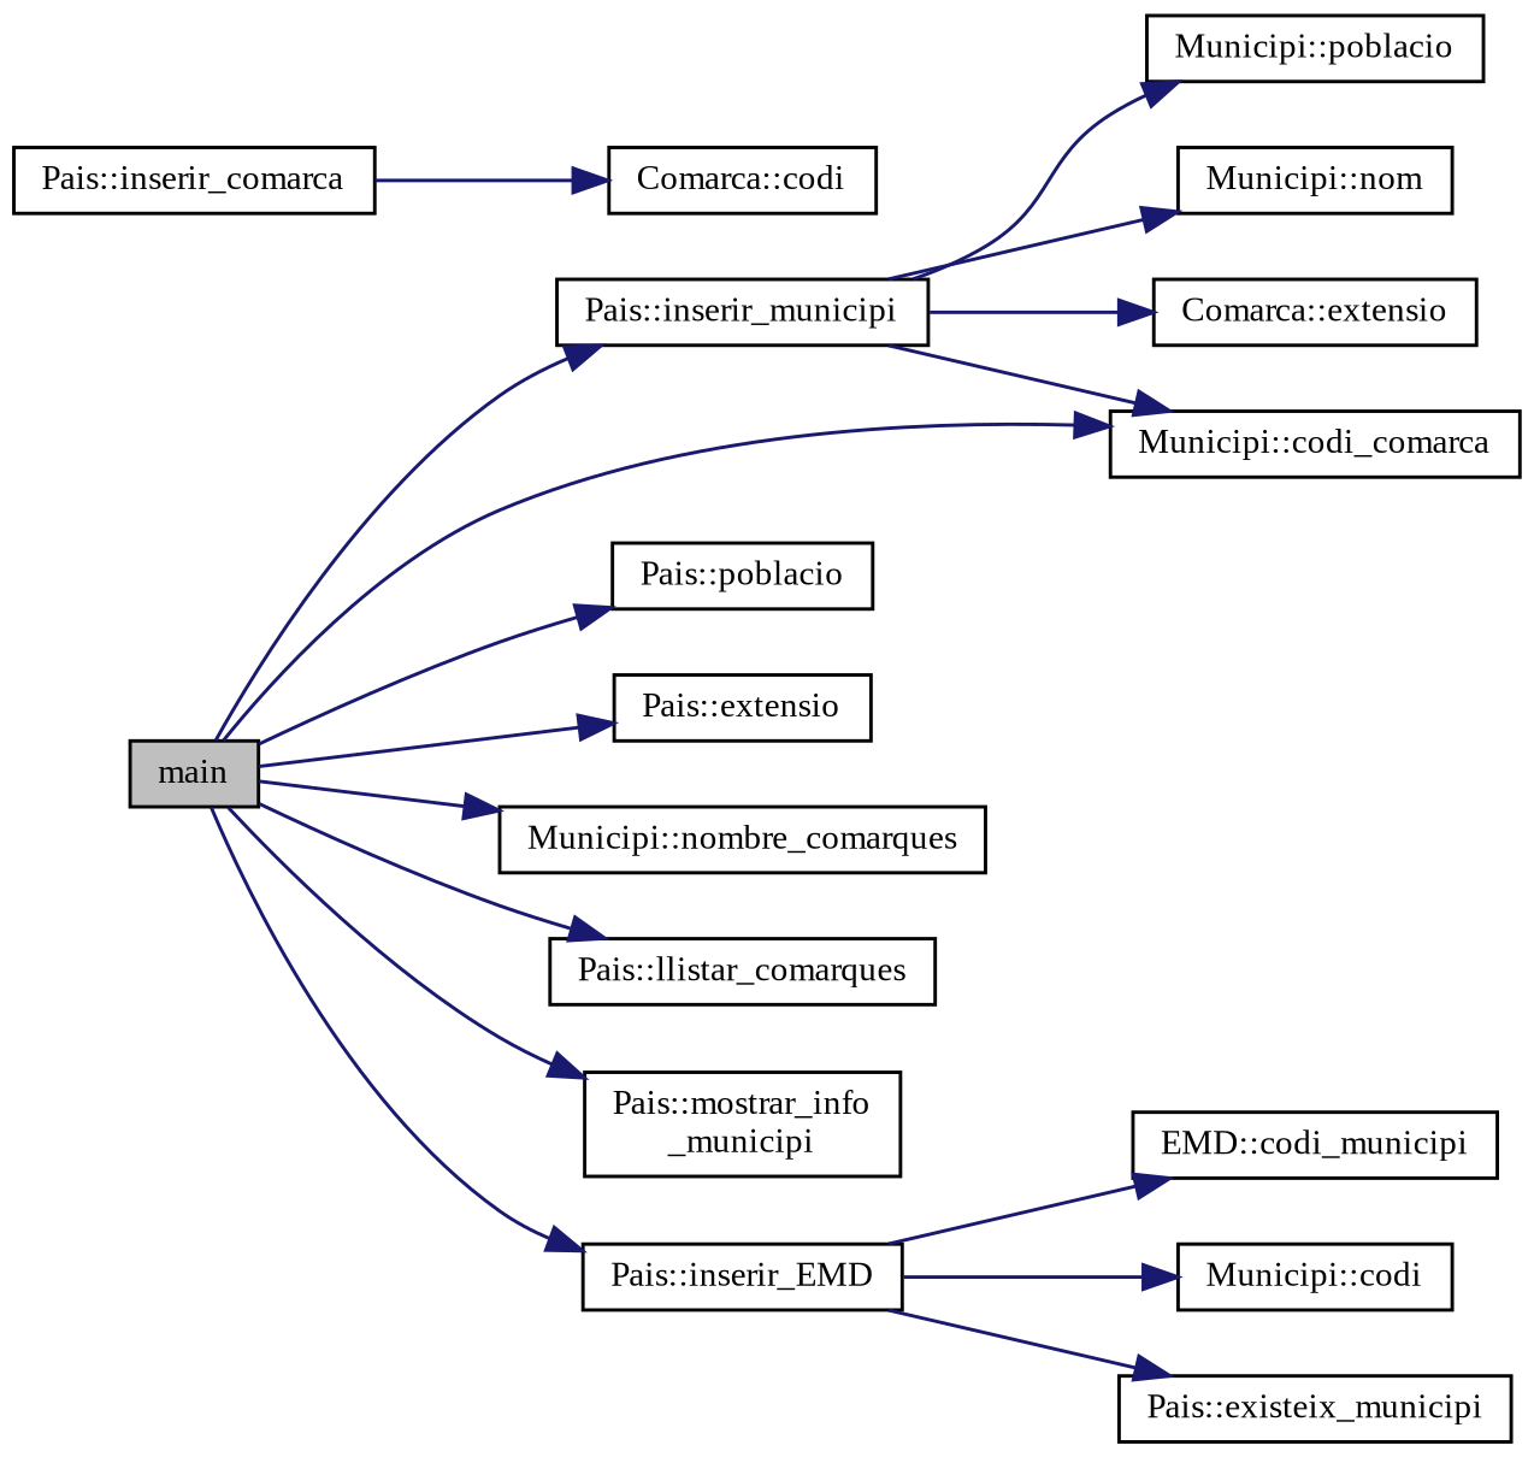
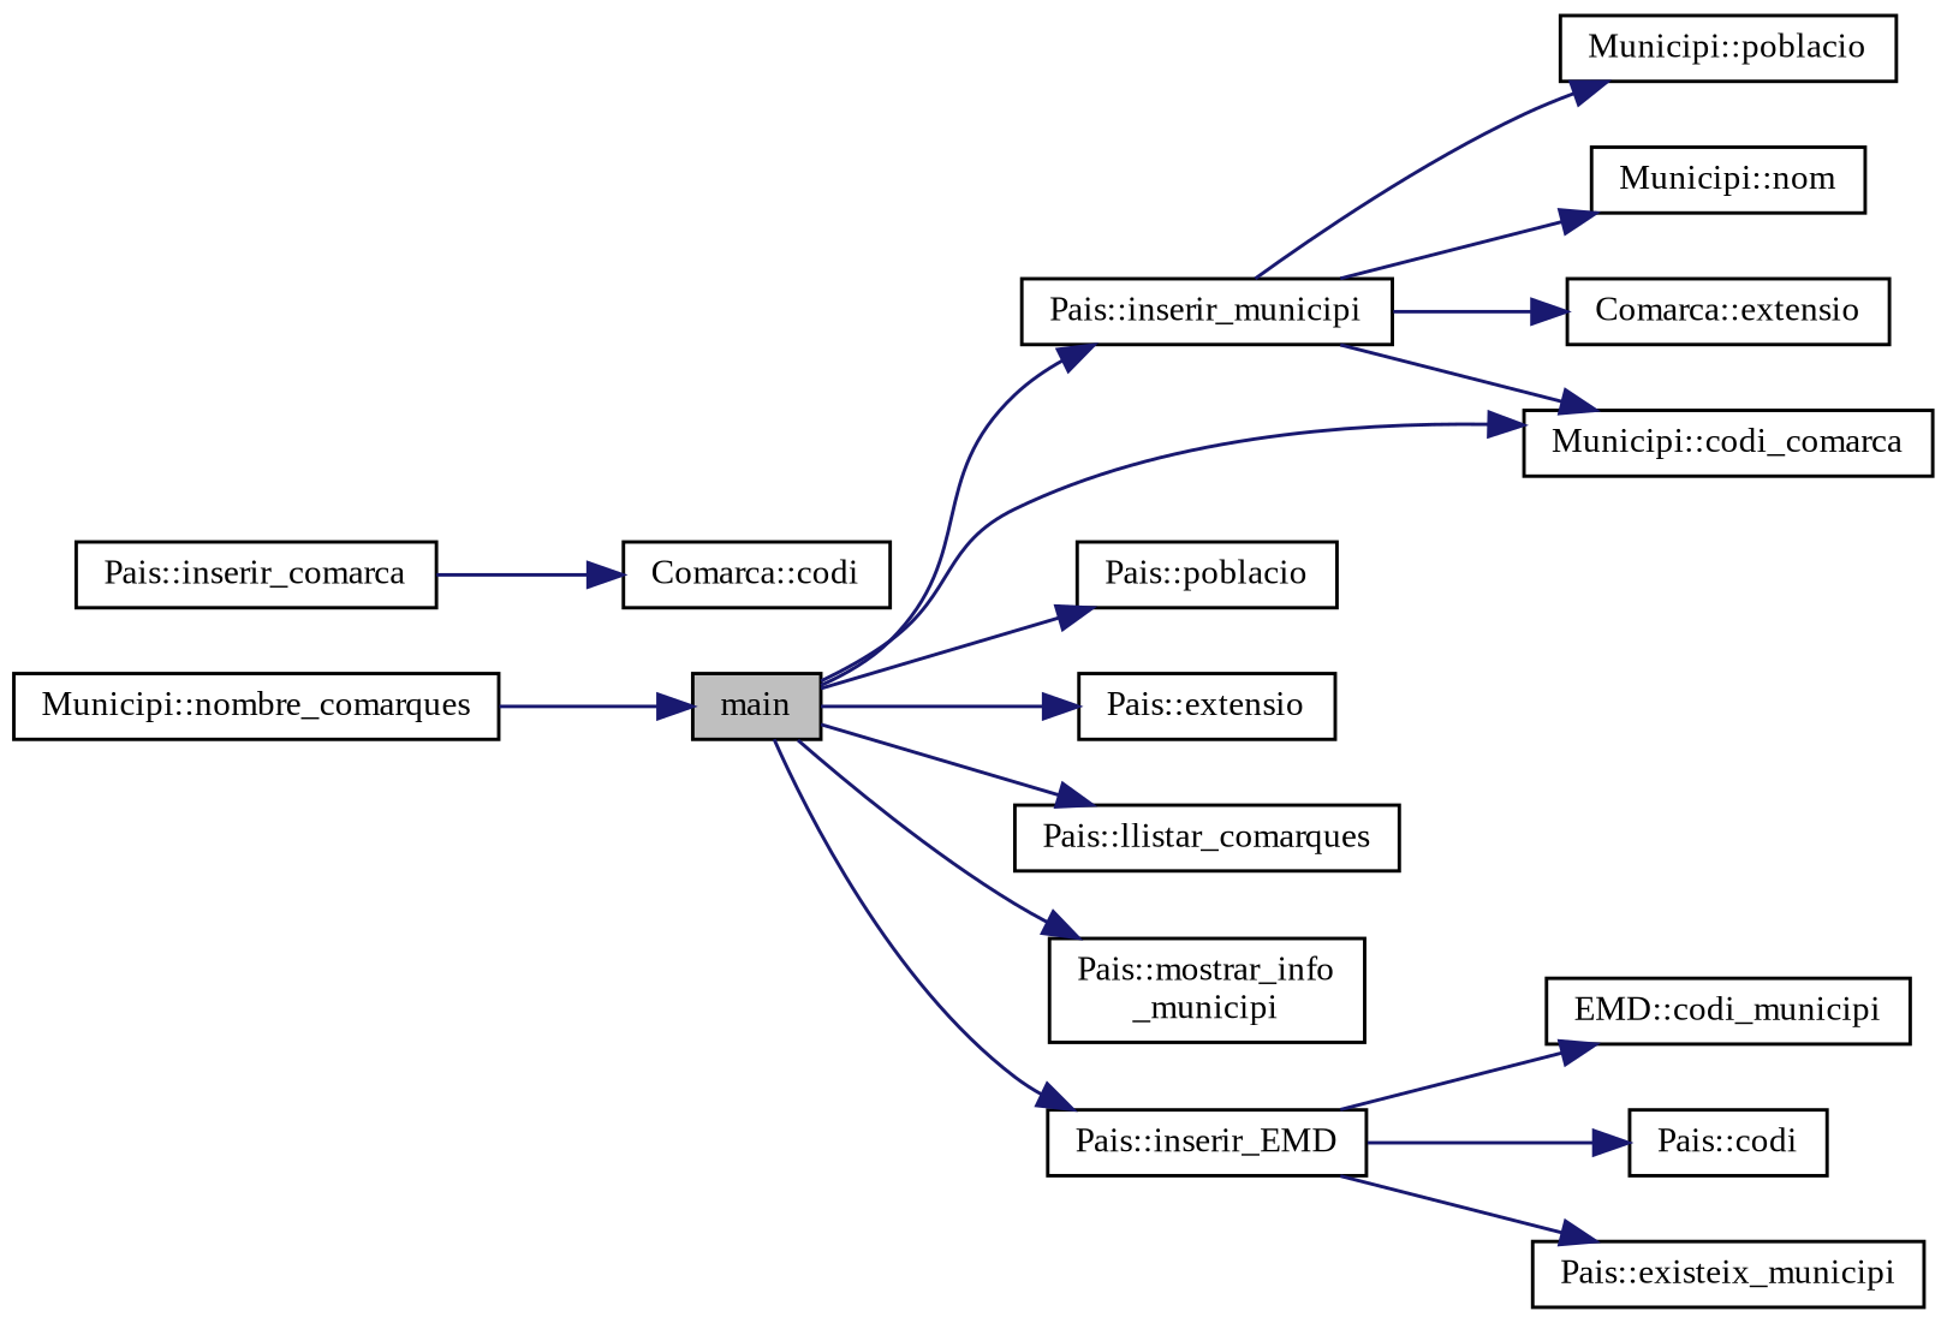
  digraph {
    fontname="Liberation Serif"
    rankdir=LR
    node [color=black fillcolor=white fontname="Liberation Serif" fontsize=10 shape=record style=filled]
    edge [color=midnightblue fontname="Liberation Serif" fontsize=10 labelfontname=Helvetica labelfontsize=10 style=solid]
    n1 [fillcolor=grey75 fontcolor=black height=0.2 label=main width=0.4]
    n2 [height=0.2 label="Pais::inserir_municipi" width=0.4]
    n3 [height=0.2 label="Pais::inserir_EMD" width=0.4]
    n4 [height=0.2 label="Pais::poblacio" width=0.4]
    n5 [height=0.2 label="Pais::extensio" width=0.4]
    n6 [height=0.2 label="Municipi::nombre_comarques" width=0.4]
    n7 [height=0.2 label="Pais::llistar_comarques" width=0.4]
    n8 [height=0.2 label="Pais::mostrar_info\l_municipi" width=0.4]
    n9 [height=0.2 label="Municipi::codi_comarca" width=0.4]
    n10 [height=0.2 label="Pais::inserir_comarca" width=0.4]
    n11 [height=0.2 label="Comarca::codi" width=0.4]
    n12 [height=0.2 label="Municipi::nom" width=0.4]
    n13 [height=0.2 label="Comarca::extensio" width=0.4]
    n14 [height=0.2 label="Municipi::poblacio" width=0.4]
-   n15 [height=0.2 label="Municipi::codi" width=0.4]
+   n15 [height=0.2 label="Pais::codi" width=0.4]
    n16 [height=0.2 label="Pais::existeix_municipi" width=0.4]
    n17 [height=0.2 label="EMD::codi_municipi" width=0.4]
    n1 -> n2
    n1 -> n3
    n1 -> n4
    n1 -> n5
-   n1 -> n6
+   n6 -> n1
    n1 -> n7
    n1 -> n8
    n1 -> n9
    n2 -> n9
    n2 -> n12
    n2 -> n13
    n2 -> n14
    n3 -> n15
    n3 -> n16
    n3 -> n17
    n10 -> n11
  }
